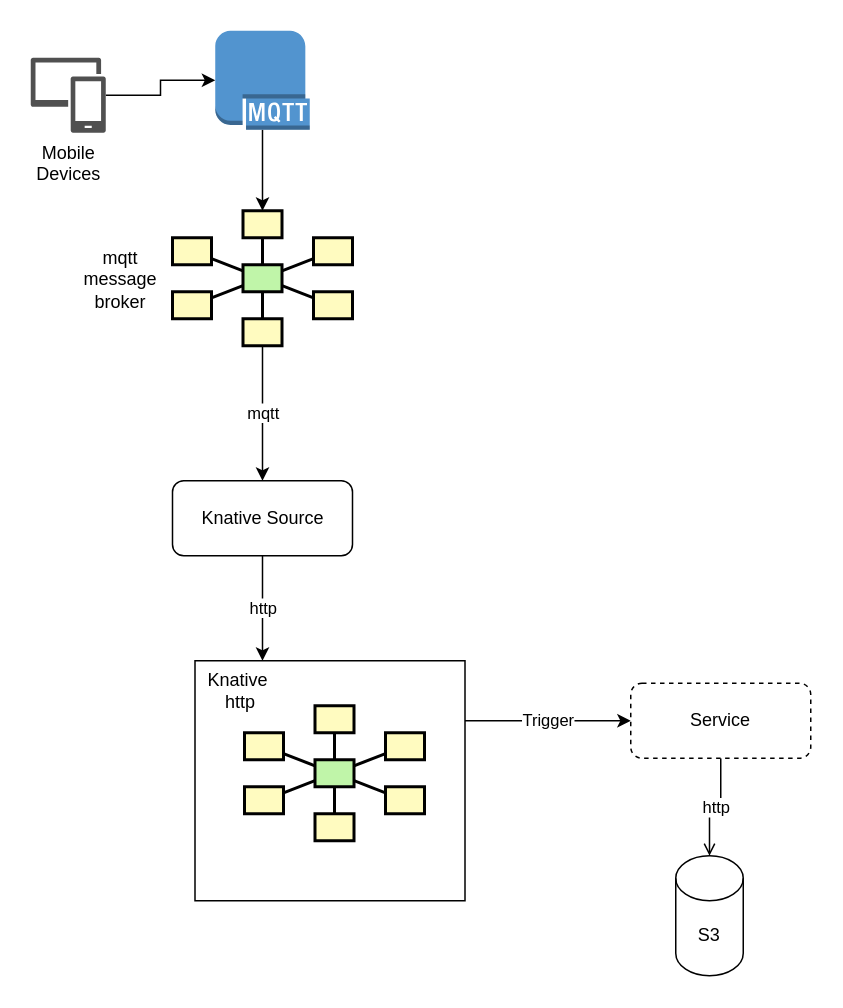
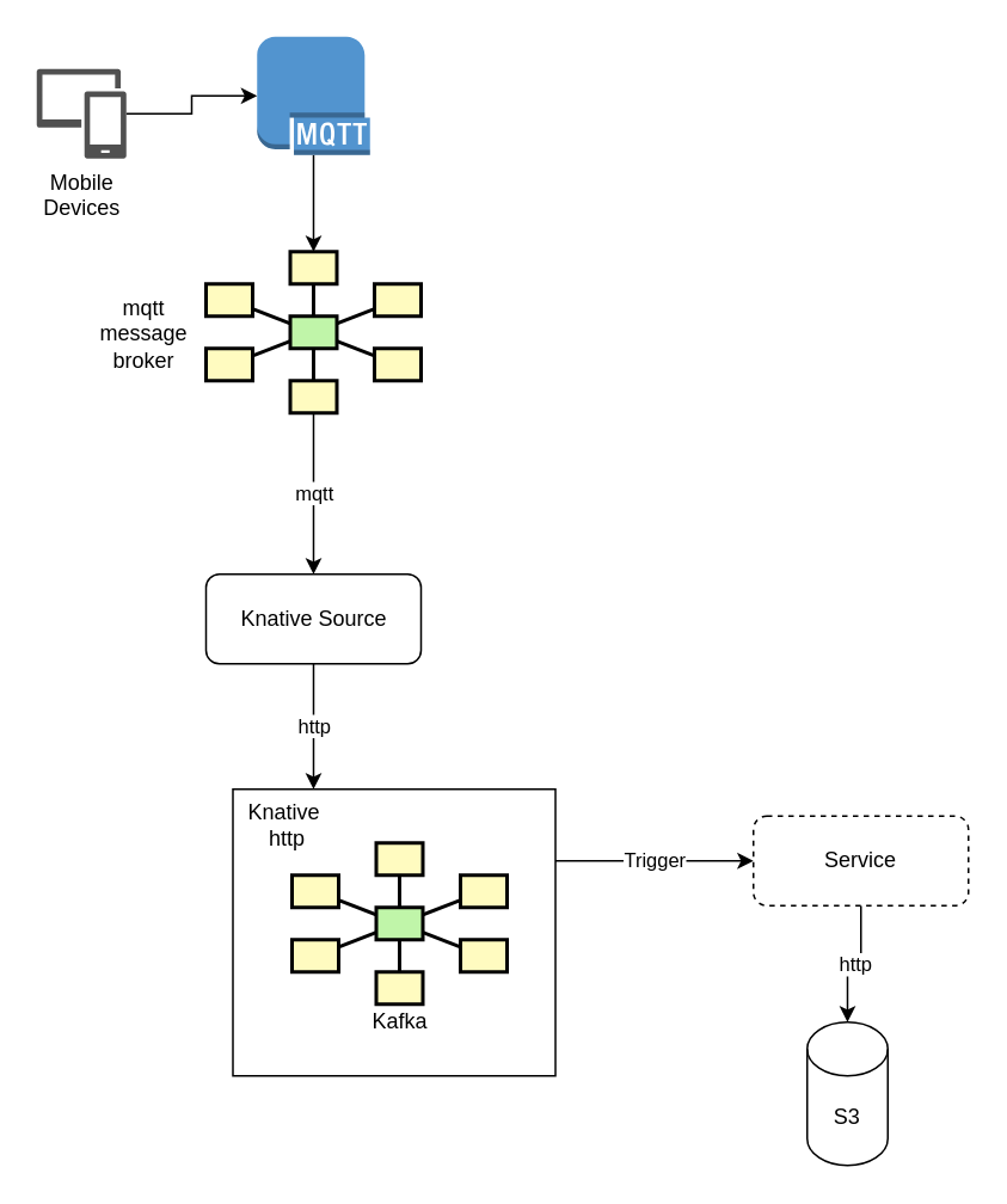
  <mxCell id="0" />
  <mxCell id="1" parent="0" />
  <mxCell id="2" value="Trigger" style="edgeStyle=orthogonalEdgeStyle;rounded=0;orthogonalLoop=1;jettySize=auto;html=1;exitX=1;exitY=0.25;exitDx=0;exitDy=0;entryX=0;entryY=0.5;entryDx=0;entryDy=0;" edge="1" parent="1" source="3" target="41"><mxGeometry relative="1" as="geometry" /></mxCell>
  <mxCell id="3" value="" style="rounded=0;whiteSpace=wrap;html=1;" vertex="1" parent="1"><mxGeometry x="129.5" y="440" width="180" height="160" as="geometry" /></mxCell>
  <mxCell id="4" value="" style="strokeWidth=2;dashed=0;align=center;fontSize=8;shape=rect;fillColor=#fffbc0;strokeColor=#000000;" vertex="1" parent="1"><mxGeometry x="161.5" y="140" width="26" height="18" as="geometry" /></mxCell>
  <mxCell id="5" value="" style="strokeWidth=2;dashed=0;align=center;fontSize=8;shape=rect;fillColor=#fffbc0;strokeColor=#000000;" vertex="1" parent="1"><mxGeometry x="114.5" y="158" width="26" height="18" as="geometry" /></mxCell>
  <mxCell id="6" value="" style="strokeWidth=2;dashed=0;align=center;fontSize=8;shape=rect;fillColor=#fffbc0;strokeColor=#000000;" vertex="1" parent="1"><mxGeometry x="208.5" y="158" width="26" height="18" as="geometry" /></mxCell>
  <mxCell id="7" value="" style="strokeWidth=2;dashed=0;align=center;fontSize=8;shape=rect;fillColor=#fffbc0;strokeColor=#000000;" vertex="1" parent="1"><mxGeometry x="114.5" y="194" width="26" height="18" as="geometry" /></mxCell>
  <mxCell id="8" value="" style="strokeWidth=2;dashed=0;align=center;fontSize=8;shape=rect;fillColor=#fffbc0;strokeColor=#000000;" vertex="1" parent="1"><mxGeometry x="208.5" y="194" width="26" height="18" as="geometry" /></mxCell>
  <mxCell id="9" value="mqtt" style="edgeStyle=orthogonalEdgeStyle;rounded=0;orthogonalLoop=1;jettySize=auto;html=1;exitX=0.5;exitY=1;exitDx=0;exitDy=0;entryX=0.5;entryY=0;entryDx=0;entryDy=0;" edge="1" parent="1" source="10" target="38"><mxGeometry relative="1" as="geometry" /></mxCell>
  <mxCell id="10" value="" style="strokeWidth=2;dashed=0;align=center;fontSize=8;shape=rect;fillColor=#fffbc0;strokeColor=#000000;" vertex="1" parent="1"><mxGeometry x="161.5" y="212" width="26" height="18" as="geometry" /></mxCell>
  <mxCell id="11" value="" style="strokeWidth=2;dashed=0;align=center;fontSize=8;shape=rect;fillColor=#c0f5a9;strokeColor=#000000;" vertex="1" parent="1"><mxGeometry x="161.5" y="176" width="26" height="18" as="geometry" /></mxCell>
  <mxCell id="12" value="" style="edgeStyle=none;endArrow=none;dashed=0;html=1;strokeWidth=2;" edge="1" source="11" target="4" parent="1"><mxGeometry relative="1" as="geometry" /></mxCell>
  <mxCell id="13" value="" style="edgeStyle=none;endArrow=none;dashed=0;html=1;strokeWidth=2;" edge="1" source="11" target="5" parent="1"><mxGeometry relative="1" as="geometry" /></mxCell>
  <mxCell id="14" value="" style="edgeStyle=none;endArrow=none;dashed=0;html=1;strokeWidth=2;" edge="1" source="11" target="6" parent="1"><mxGeometry relative="1" as="geometry" /></mxCell>
  <mxCell id="15" value="" style="edgeStyle=none;endArrow=none;dashed=0;html=1;strokeWidth=2;" edge="1" source="11" target="7" parent="1"><mxGeometry relative="1" as="geometry" /></mxCell>
  <mxCell id="16" value="" style="edgeStyle=none;endArrow=none;dashed=0;html=1;strokeWidth=2;" edge="1" source="11" target="8" parent="1"><mxGeometry relative="1" as="geometry" /></mxCell>
  <mxCell id="17" value="" style="edgeStyle=none;endArrow=none;dashed=0;html=1;strokeWidth=2;" edge="1" source="11" target="10" parent="1"><mxGeometry relative="1" as="geometry" /></mxCell>
  <mxCell id="18" value="mqtt&lt;br&gt;message&lt;br&gt;broker" style="text;html=1;strokeColor=none;fillColor=none;align=center;verticalAlign=middle;whiteSpace=wrap;rounded=0;" vertex="1" parent="1"><mxGeometry x="60" y="176" width="40" height="20" as="geometry" /></mxCell>
  <mxCell id="19" style="edgeStyle=orthogonalEdgeStyle;rounded=0;orthogonalLoop=1;jettySize=auto;html=1;exitX=1;exitY=0.5;exitDx=0;exitDy=0;exitPerimeter=0;" edge="1" parent="1" source="20" target="22"><mxGeometry relative="1" as="geometry" /></mxCell>
  <mxCell id="20" value="Mobile&lt;br&gt;Devices" style="pointerEvents=1;shadow=0;dashed=0;html=1;strokeColor=none;labelPosition=center;verticalLabelPosition=bottom;verticalAlign=top;align=center;fillColor=#505050;shape=mxgraph.mscae.intune.device_group" vertex="1" parent="1"><mxGeometry x="20" y="38" width="50" height="50" as="geometry" /></mxCell>
  <mxCell id="21" style="edgeStyle=orthogonalEdgeStyle;rounded=0;orthogonalLoop=1;jettySize=auto;html=1;exitX=0.5;exitY=1;exitDx=0;exitDy=0;exitPerimeter=0;entryX=0.5;entryY=0;entryDx=0;entryDy=0;" edge="1" parent="1" source="22" target="4"><mxGeometry relative="1" as="geometry" /></mxCell>
  <mxCell id="22" value="" style="outlineConnect=0;dashed=0;verticalLabelPosition=bottom;verticalAlign=top;align=center;html=1;shape=mxgraph.aws3.mqtt_protocol;fillColor=#5294CF;gradientColor=none;" vertex="1" parent="1"><mxGeometry x="143" y="20" width="63" height="66" as="geometry" /></mxCell>
  <mxCell id="23" value="" style="strokeWidth=2;dashed=0;align=center;fontSize=8;shape=rect;fillColor=#fffbc0;strokeColor=#000000;" vertex="1" parent="1"><mxGeometry x="209.5" y="470" width="26" height="18" as="geometry" /></mxCell>
  <mxCell id="24" value="" style="strokeWidth=2;dashed=0;align=center;fontSize=8;shape=rect;fillColor=#fffbc0;strokeColor=#000000;" vertex="1" parent="1"><mxGeometry x="162.5" y="488" width="26" height="18" as="geometry" /></mxCell>
  <mxCell id="25" value="" style="strokeWidth=2;dashed=0;align=center;fontSize=8;shape=rect;fillColor=#fffbc0;strokeColor=#000000;" vertex="1" parent="1"><mxGeometry x="256.5" y="488" width="26" height="18" as="geometry" /></mxCell>
  <mxCell id="26" value="" style="strokeWidth=2;dashed=0;align=center;fontSize=8;shape=rect;fillColor=#fffbc0;strokeColor=#000000;" vertex="1" parent="1"><mxGeometry x="162.5" y="524" width="26" height="18" as="geometry" /></mxCell>
  <mxCell id="27" value="" style="strokeWidth=2;dashed=0;align=center;fontSize=8;shape=rect;fillColor=#fffbc0;strokeColor=#000000;" vertex="1" parent="1"><mxGeometry x="256.5" y="524" width="26" height="18" as="geometry" /></mxCell>
  <mxCell id="28" value="" style="strokeWidth=2;dashed=0;align=center;fontSize=8;shape=rect;fillColor=#fffbc0;strokeColor=#000000;" vertex="1" parent="1"><mxGeometry x="209.5" y="542" width="26" height="18" as="geometry" /></mxCell>
  <mxCell id="29" value="" style="strokeWidth=2;dashed=0;align=center;fontSize=8;shape=rect;fillColor=#c0f5a9;strokeColor=#000000;" vertex="1" parent="1"><mxGeometry x="209.5" y="506" width="26" height="18" as="geometry" /></mxCell>
  <mxCell id="30" value="" style="edgeStyle=none;endArrow=none;dashed=0;html=1;strokeWidth=2;" edge="1" parent="1" source="29" target="23"><mxGeometry relative="1" as="geometry" /></mxCell>
  <mxCell id="31" value="" style="edgeStyle=none;endArrow=none;dashed=0;html=1;strokeWidth=2;" edge="1" parent="1" source="29" target="24"><mxGeometry relative="1" as="geometry" /></mxCell>
  <mxCell id="32" value="" style="edgeStyle=none;endArrow=none;dashed=0;html=1;strokeWidth=2;" edge="1" parent="1" source="29" target="25"><mxGeometry relative="1" as="geometry" /></mxCell>
  <mxCell id="33" value="" style="edgeStyle=none;endArrow=none;dashed=0;html=1;strokeWidth=2;" edge="1" parent="1" source="29" target="26"><mxGeometry relative="1" as="geometry" /></mxCell>
  <mxCell id="34" value="" style="edgeStyle=none;endArrow=none;dashed=0;html=1;strokeWidth=2;" edge="1" parent="1" source="29" target="27"><mxGeometry relative="1" as="geometry" /></mxCell>
  <mxCell id="35" value="" style="edgeStyle=none;endArrow=none;dashed=0;html=1;strokeWidth=2;" edge="1" parent="1" source="29" target="28"><mxGeometry relative="1" as="geometry" /></mxCell>
+ <mxCell id="36" value="Kafka" style="text;html=1;strokeColor=none;fillColor=none;align=center;verticalAlign=middle;whiteSpace=wrap;rounded=0;" vertex="1" parent="1"><mxGeometry x="202.5" y="560" width="40" height="20" as="geometry" /></mxCell>
  <mxCell id="37" value="http" style="edgeStyle=orthogonalEdgeStyle;rounded=0;orthogonalLoop=1;jettySize=auto;html=1;exitX=0.5;exitY=1;exitDx=0;exitDy=0;entryX=0.25;entryY=0;entryDx=0;entryDy=0;" edge="1" parent="1" source="38" target="3"><mxGeometry relative="1" as="geometry" /></mxCell>
  <mxCell id="38" value="Knative Source" style="rounded=1;whiteSpace=wrap;html=1;" vertex="1" parent="1"><mxGeometry x="114.5" y="320" width="120" height="50" as="geometry" /></mxCell>
  <mxCell id="39" value="Knative&amp;nbsp; http" style="text;html=1;strokeColor=none;fillColor=none;align=center;verticalAlign=middle;whiteSpace=wrap;rounded=0;" vertex="1" parent="1"><mxGeometry x="139.5" y="450" width="40" height="20" as="geometry" /></mxCell>
- <mxCell id="40" value="http" style="edgeStyle=orthogonalEdgeStyle;rounded=0;orthogonalLoop=1;jettySize=auto;html=1;exitX=0.5;exitY=1;exitDx=0;exitDy=0;entryX=0.5;entryY=0;entryDx=0;entryDy=0;entryPerimeter=0;endArrow=open;" edge="1" parent="1" source="41" target="42"><mxGeometry relative="1" as="geometry" /></mxCell>
+ <mxCell id="40" value="http" style="edgeStyle=orthogonalEdgeStyle;rounded=0;orthogonalLoop=1;jettySize=auto;html=1;exitX=0.5;exitY=1;exitDx=0;exitDy=0;entryX=0.5;entryY=0;entryDx=0;entryDy=0;entryPerimeter=0;" edge="1" parent="1" source="41" target="42"><mxGeometry relative="1" as="geometry" /></mxCell>
  <mxCell id="41" value="Service" style="rounded=1;whiteSpace=wrap;html=1;dashed=1;" vertex="1" parent="1"><mxGeometry x="420" y="455" width="120" height="50" as="geometry" /></mxCell>
  <mxCell id="42" value="S3" style="shape=cylinder3;whiteSpace=wrap;html=1;boundedLbl=1;backgroundOutline=1;size=15;" vertex="1" parent="1"><mxGeometry x="450" y="570" width="45" height="80" as="geometry" /></mxCell>
